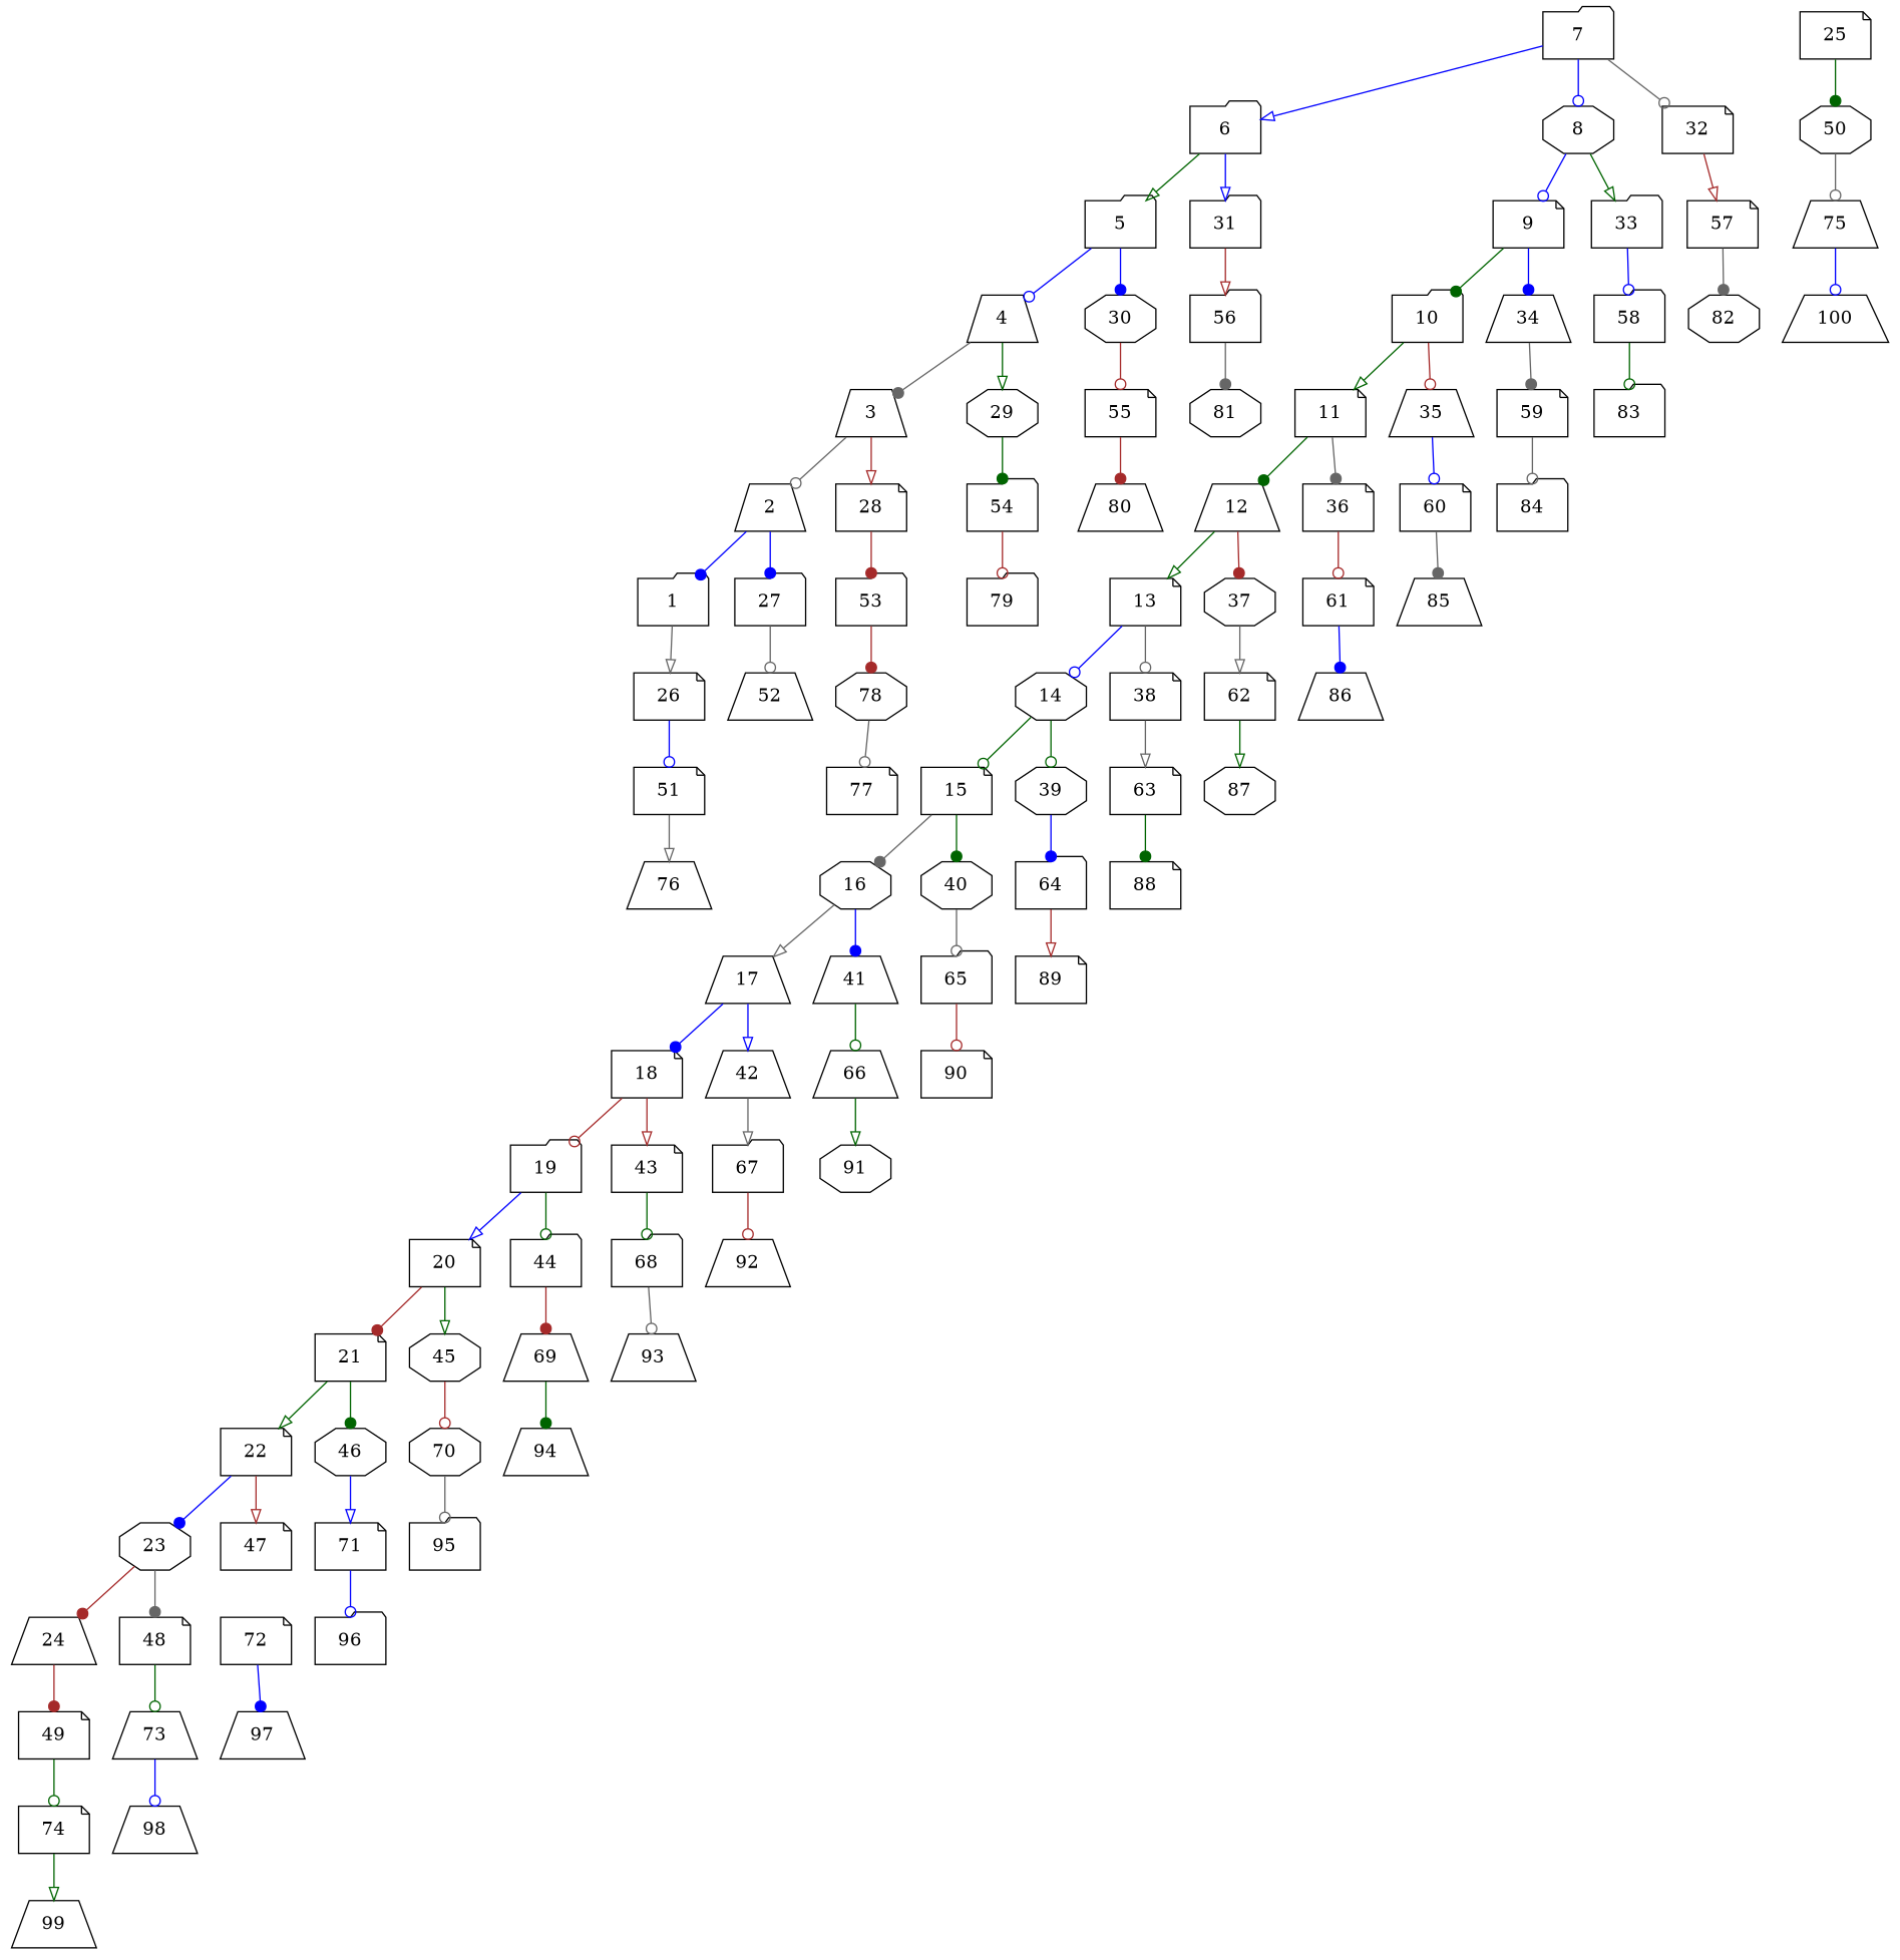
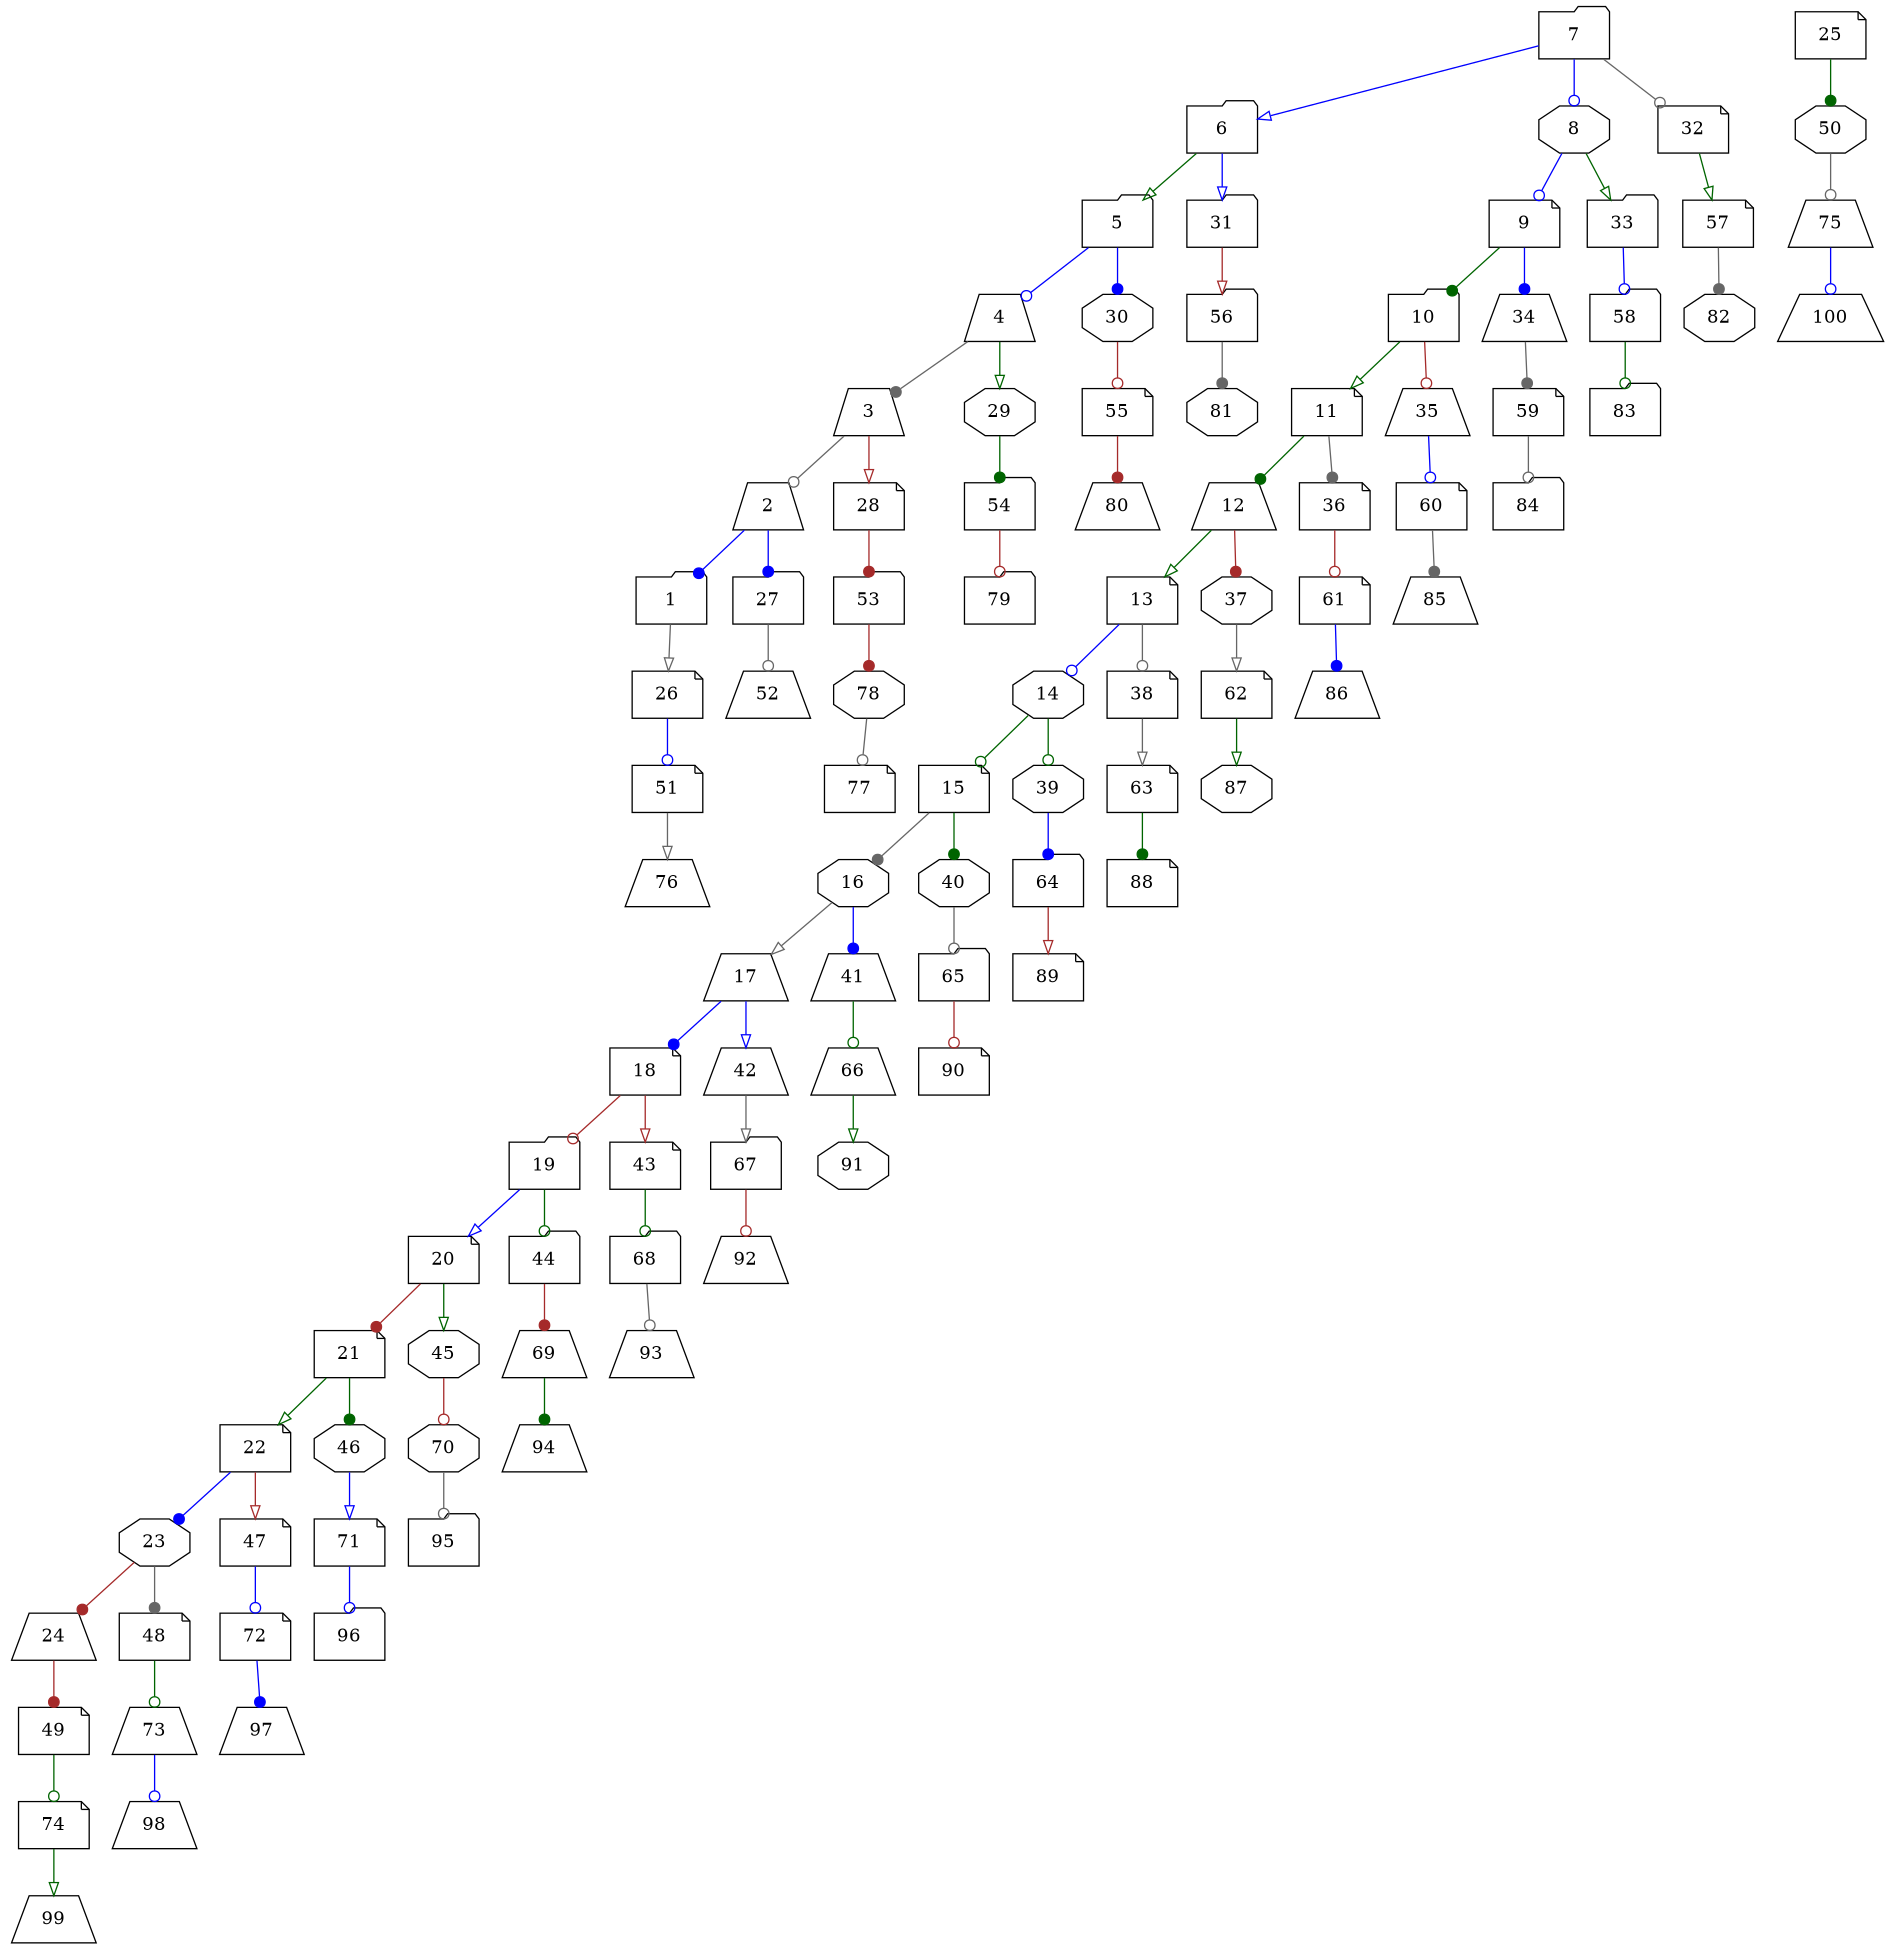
  digraph {
    node [shape=note]
    edge [arrowhead=odot color=blue]
    7 [shape=folder]
    6 [shape=folder]
    8 [shape=octagon]
    32
    5 [shape=folder]
    31 [shape=folder]
    9
    33 [shape=folder]
    57
    4 [shape=trapezium]
    30 [shape=octagon]
    56 [shape=folder]
    10 [shape=folder]
    34 [shape=trapezium]
    58 [shape=folder]
    82 [shape=octagon]
    3 [shape=trapezium]
    29 [shape=octagon]
    55
    81 [shape=octagon]
    11
    35 [shape=trapezium]
    59
    83 [shape=folder]
    2 [shape=trapezium]
    28
    54 [shape=folder]
    80 [shape=trapezium]
    12 [shape=trapezium]
    36
    60
    84 [shape=folder]
    1 [shape=folder]
    27 [shape=folder]
    53 [shape=folder]
    79 [shape=folder]
    13
    37 [shape=octagon]
    61
    85 [shape=trapezium]
    26
    52 [shape=trapezium]
    78 [shape=octagon]
    14 [shape=octagon]
    38
    62
    86 [shape=trapezium]
    51
    77
    15
    39 [shape=octagon]
    63
    87 [shape=octagon]
    76 [shape=trapezium]
    16 [shape=octagon]
    40 [shape=octagon]
    64 [shape=folder]
    88
    17 [shape=trapezium]
    41 [shape=trapezium]
    65 [shape=folder]
    89
    18
    42 [shape=trapezium]
    66 [shape=trapezium]
    90
    19 [shape=folder]
    43
    67 [shape=folder]
    91 [shape=octagon]
    20
    44 [shape=folder]
    68 [shape=folder]
    92 [shape=trapezium]
    21
    45 [shape=octagon]
    69 [shape=trapezium]
    93 [shape=trapezium]
    22
    46 [shape=octagon]
    70 [shape=octagon]
    94 [shape=trapezium]
    23 [shape=octagon]
    47
    71
    95 [shape=folder]
    24 [shape=trapezium]
    48
    72
    96 [shape=folder]
    49
    73 [shape=trapezium]
    97 [shape=trapezium]
    50 [shape=octagon]
    25
    74
    98 [shape=trapezium]
    75 [shape=trapezium]
    99 [shape=trapezium]
    100 [shape=trapezium]
    7 -> 6 [arrowhead=onormal]
    7 -> 8
    7 -> 32 [color=gray40]
    6 -> 5 [arrowhead=onormal color=darkgreen]
    6 -> 31 [arrowhead=onormal]
    8 -> 9
    8 -> 33 [arrowhead=onormal color=darkgreen]
-   32 -> 57 [arrowhead=onormal color=brown]
+   32 -> 57 [arrowhead=onormal color=darkgreen]
    5 -> 4
    5 -> 30 [arrowhead=dot]
    31 -> 56 [arrowhead=onormal color=brown]
    9 -> 10 [arrowhead=dot color=darkgreen]
    9 -> 34 [arrowhead=dot]
    33 -> 58
    57 -> 82 [arrowhead=dot color=gray40]
    4 -> 3 [arrowhead=dot color=gray40]
    4 -> 29 [arrowhead=onormal color=darkgreen]
    30 -> 55 [color=brown]
    56 -> 81 [arrowhead=dot color=gray40]
    10 -> 11 [arrowhead=onormal color=darkgreen]
    10 -> 35 [color=brown]
    34 -> 59 [arrowhead=dot color=gray40]
    58 -> 83 [color=darkgreen]
    3 -> 2 [color=gray40]
    3 -> 28 [arrowhead=onormal color=brown]
    29 -> 54 [arrowhead=dot color=darkgreen]
    55 -> 80 [arrowhead=dot color=brown]
    11 -> 12 [arrowhead=dot color=darkgreen]
    11 -> 36 [arrowhead=dot color=gray40]
    35 -> 60
    59 -> 84 [color=gray40]
    2 -> 1 [arrowhead=dot]
    2 -> 27 [arrowhead=dot]
    28 -> 53 [arrowhead=dot color=brown]
    54 -> 79 [color=brown]
    12 -> 13 [arrowhead=onormal color=darkgreen]
    12 -> 37 [arrowhead=dot color=brown]
    36 -> 61 [color=brown]
    60 -> 85 [arrowhead=dot color=gray40]
    1 -> 26 [arrowhead=onormal color=gray40]
    27 -> 52 [color=gray40]
    53 -> 78 [arrowhead=dot color=brown]
    13 -> 14
    13 -> 38 [color=gray40]
    37 -> 62 [arrowhead=onormal color=gray40]
    61 -> 86 [arrowhead=dot]
    26 -> 51
    78 -> 77 [color=gray40]
    14 -> 15 [color=darkgreen]
    14 -> 39 [color=darkgreen]
    38 -> 63 [arrowhead=onormal color=gray40]
    62 -> 87 [arrowhead=onormal color=darkgreen]
    51 -> 76 [arrowhead=onormal color=gray40]
    15 -> 16 [arrowhead=dot color=gray40]
    15 -> 40 [arrowhead=dot color=darkgreen]
    39 -> 64 [arrowhead=dot]
    63 -> 88 [arrowhead=dot color=darkgreen]
    16 -> 17 [arrowhead=onormal color=gray40]
    16 -> 41 [arrowhead=dot]
    40 -> 65 [color=gray40]
    64 -> 89 [arrowhead=onormal color=brown]
    17 -> 18 [arrowhead=dot]
    17 -> 42 [arrowhead=onormal]
    41 -> 66 [color=darkgreen]
    65 -> 90 [color=brown]
    18 -> 19 [color=brown]
    18 -> 43 [arrowhead=onormal color=brown]
    42 -> 67 [arrowhead=onormal color=gray40]
    66 -> 91 [arrowhead=onormal color=darkgreen]
    19 -> 20 [arrowhead=onormal]
    19 -> 44 [color=darkgreen]
    43 -> 68 [color=darkgreen]
    67 -> 92 [color=brown]
    20 -> 21 [arrowhead=dot color=brown]
    20 -> 45 [arrowhead=onormal color=darkgreen]
    44 -> 69 [arrowhead=dot color=brown]
    68 -> 93 [color=gray40]
    21 -> 22 [arrowhead=onormal color=darkgreen]
    21 -> 46 [arrowhead=dot color=darkgreen]
    45 -> 70 [color=brown]
    69 -> 94 [arrowhead=dot color=darkgreen]
    22 -> 23 [arrowhead=dot]
    22 -> 47 [arrowhead=onormal color=brown]
    46 -> 71 [arrowhead=onormal]
    70 -> 95 [color=gray40]
    23 -> 24 [arrowhead=dot color=brown]
    23 -> 48 [arrowhead=dot color=gray40]
+   47 -> 72
    71 -> 96
    24 -> 49 [arrowhead=dot color=brown]
    48 -> 73 [color=darkgreen]
    72 -> 97 [arrowhead=dot]
    49 -> 74 [color=darkgreen]
    73 -> 98
    50 -> 75 [color=gray40]
    25 -> 50 [arrowhead=dot color=darkgreen]
    74 -> 99 [arrowhead=onormal color=darkgreen]
    75 -> 100
  }
